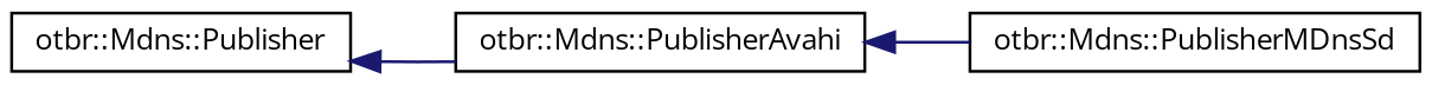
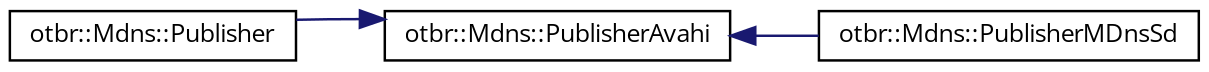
  digraph {
    fontname="Open Sans"
    rankdir=LR
    node [color=black fillcolor=white fontname="Open Sans" fontsize=10 shape=record style=filled]
    edge [color=midnightblue dir=back fontname="Open Sans" fontsize=10 labelfontname=Helvetica labelfontsize=10 style=solid]
    n1 [height=0.2 label="otbr::Mdns::Publisher" width=0.4]
    n2 [height=0.2 label="otbr::Mdns::PublisherAvahi" width=0.4]
    n3 [height=0.2 label="otbr::Mdns::PublisherMDnsSd" width=0.4]
-   n1 -> n2
+   n2 -> n1
    n2 -> n3
  }
